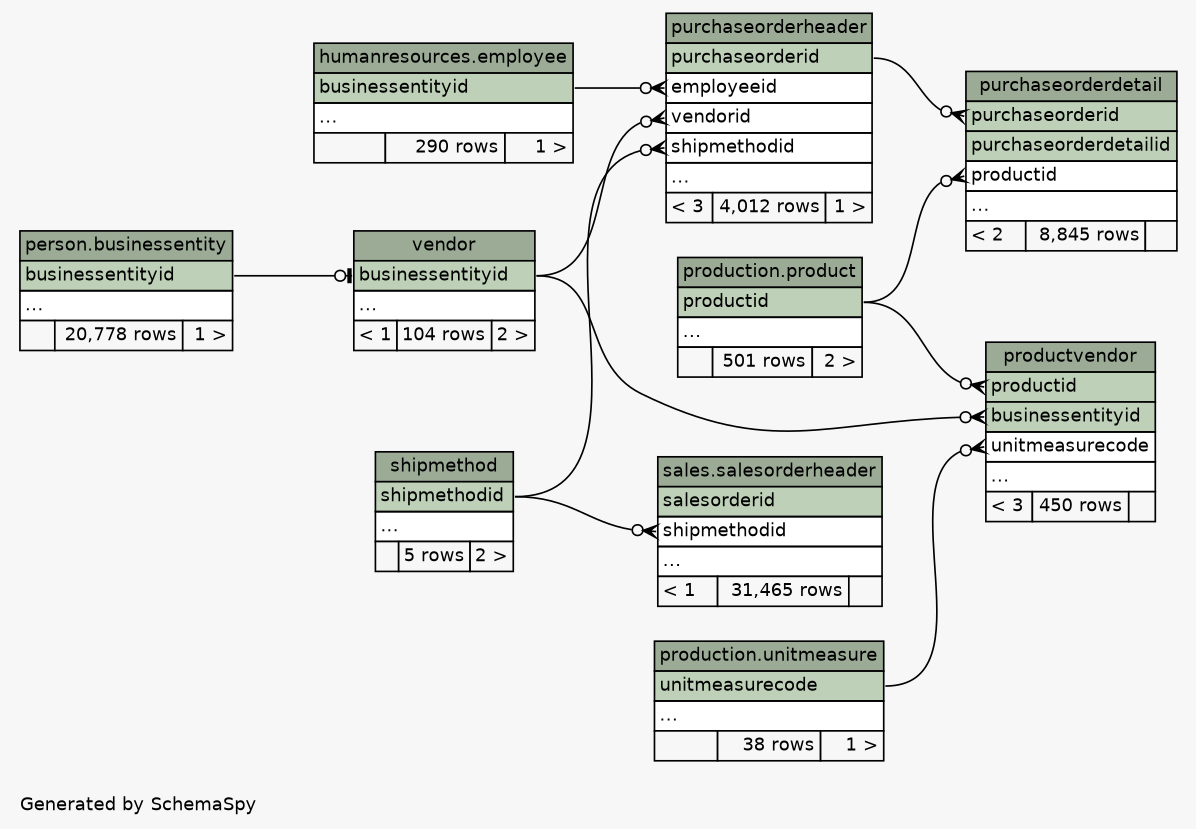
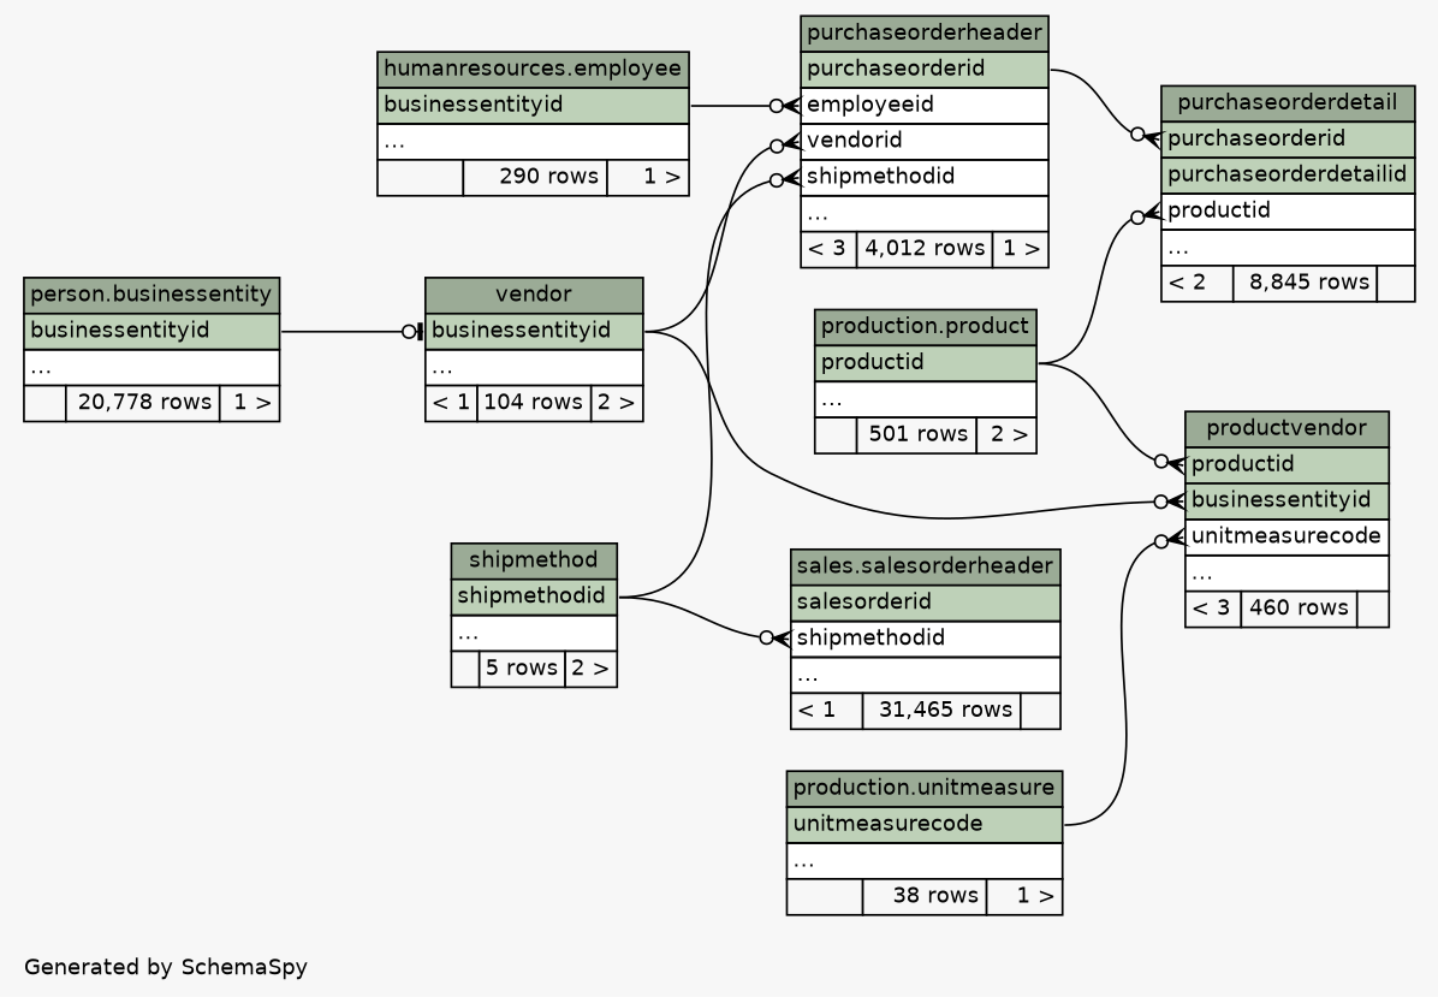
  digraph {
    bgcolor="#f7f7f7"
    fontname=Helvetica
    fontsize=11
    label="\nGenerated by SchemaSpy"
    labeljust=l
    nodesep=0.18
    rankdir=RL
    ranksep=0.46
    node [fontname=Helvetica fontsize=11 shape=plaintext]
    edge [arrowhead=none arrowsize=0.8 arrowtail=crowodot dir=back headport="businessentityid:e" tailport="productid:w"]
    n1 [label=<     <TABLE BORDER="0" CELLBORDER="1" CELLSPACING="0" BGCOLOR="#ffffff">       <TR><TD COLSPAN="3" BGCOLOR="#9bab96" ALIGN="CENTER">person.businessentity</TD></TR>       <TR><TD PORT="businessentityid" COLSPAN="3" BGCOLOR="#bed1b8" ALIGN="LEFT">businessentityid</TD></TR>       <TR><TD PORT="elipses" COLSPAN="3" ALIGN="LEFT">...</TD></TR>       <TR><TD ALIGN="LEFT" BGCOLOR="#f7f7f7">  </TD><TD ALIGN="RIGHT" BGCOLOR="#f7f7f7">20,778 rows</TD><TD ALIGN="RIGHT" BGCOLOR="#f7f7f7">1 &gt;</TD></TR>     </TABLE>>]
    n2 [label=<     <TABLE BORDER="0" CELLBORDER="1" CELLSPACING="0" BGCOLOR="#ffffff">       <TR><TD COLSPAN="3" BGCOLOR="#9bab96" ALIGN="CENTER">humanresources.employee</TD></TR>       <TR><TD PORT="businessentityid" COLSPAN="3" BGCOLOR="#bed1b8" ALIGN="LEFT">businessentityid</TD></TR>       <TR><TD PORT="elipses" COLSPAN="3" ALIGN="LEFT">...</TD></TR>       <TR><TD ALIGN="LEFT" BGCOLOR="#f7f7f7">  </TD><TD ALIGN="RIGHT" BGCOLOR="#f7f7f7">290 rows</TD><TD ALIGN="RIGHT" BGCOLOR="#f7f7f7">1 &gt;</TD></TR>     </TABLE>>]
    n3 [label=<     <TABLE BORDER="0" CELLBORDER="1" CELLSPACING="0" BGCOLOR="#ffffff">       <TR><TD COLSPAN="3" BGCOLOR="#9bab96" ALIGN="CENTER">production.product</TD></TR>       <TR><TD PORT="productid" COLSPAN="3" BGCOLOR="#bed1b8" ALIGN="LEFT">productid</TD></TR>       <TR><TD PORT="elipses" COLSPAN="3" ALIGN="LEFT">...</TD></TR>       <TR><TD ALIGN="LEFT" BGCOLOR="#f7f7f7">  </TD><TD ALIGN="RIGHT" BGCOLOR="#f7f7f7">501 rows</TD><TD ALIGN="RIGHT" BGCOLOR="#f7f7f7">2 &gt;</TD></TR>     </TABLE>>]
-   n4 [label=<     <TABLE BORDER="0" CELLBORDER="1" CELLSPACING="0" BGCOLOR="#ffffff">       <TR><TD COLSPAN="3" BGCOLOR="#9bab96" ALIGN="CENTER">productvendor</TD></TR>       <TR><TD PORT="productid" COLSPAN="3" BGCOLOR="#bed1b8" ALIGN="LEFT">productid</TD></TR>       <TR><TD PORT="businessentityid" COLSPAN="3" BGCOLOR="#bed1b8" ALIGN="LEFT">businessentityid</TD></TR>       <TR><TD PORT="unitmeasurecode" COLSPAN="3" ALIGN="LEFT">unitmeasurecode</TD></TR>       <TR><TD PORT="elipses" COLSPAN="3" ALIGN="LEFT">...</TD></TR>       <TR><TD ALIGN="LEFT" BGCOLOR="#f7f7f7">&lt; 3</TD><TD ALIGN="RIGHT" BGCOLOR="#f7f7f7">450 rows</TD><TD ALIGN="RIGHT" BGCOLOR="#f7f7f7">  </TD></TR>     </TABLE>>]
+   n4 [label=<     <TABLE BORDER="0" CELLBORDER="1" CELLSPACING="0" BGCOLOR="#ffffff">       <TR><TD COLSPAN="3" BGCOLOR="#9bab96" ALIGN="CENTER">productvendor</TD></TR>       <TR><TD PORT="productid" COLSPAN="3" BGCOLOR="#bed1b8" ALIGN="LEFT">productid</TD></TR>       <TR><TD PORT="businessentityid" COLSPAN="3" BGCOLOR="#bed1b8" ALIGN="LEFT">businessentityid</TD></TR>       <TR><TD PORT="unitmeasurecode" COLSPAN="3" ALIGN="LEFT">unitmeasurecode</TD></TR>       <TR><TD PORT="elipses" COLSPAN="3" ALIGN="LEFT">...</TD></TR>       <TR><TD ALIGN="LEFT" BGCOLOR="#f7f7f7">&lt; 3</TD><TD ALIGN="RIGHT" BGCOLOR="#f7f7f7">460 rows</TD><TD ALIGN="RIGHT" BGCOLOR="#f7f7f7">  </TD></TR>     </TABLE>>]
    n5 [label=<     <TABLE BORDER="0" CELLBORDER="1" CELLSPACING="0" BGCOLOR="#ffffff">       <TR><TD COLSPAN="3" BGCOLOR="#9bab96" ALIGN="CENTER">production.unitmeasure</TD></TR>       <TR><TD PORT="unitmeasurecode" COLSPAN="3" BGCOLOR="#bed1b8" ALIGN="LEFT">unitmeasurecode</TD></TR>       <TR><TD PORT="elipses" COLSPAN="3" ALIGN="LEFT">...</TD></TR>       <TR><TD ALIGN="LEFT" BGCOLOR="#f7f7f7">  </TD><TD ALIGN="RIGHT" BGCOLOR="#f7f7f7">38 rows</TD><TD ALIGN="RIGHT" BGCOLOR="#f7f7f7">1 &gt;</TD></TR>     </TABLE>>]
    n6 [label=<     <TABLE BORDER="0" CELLBORDER="1" CELLSPACING="0" BGCOLOR="#ffffff">       <TR><TD COLSPAN="3" BGCOLOR="#9bab96" ALIGN="CENTER">vendor</TD></TR>       <TR><TD PORT="businessentityid" COLSPAN="3" BGCOLOR="#bed1b8" ALIGN="LEFT">businessentityid</TD></TR>       <TR><TD PORT="elipses" COLSPAN="3" ALIGN="LEFT">...</TD></TR>       <TR><TD ALIGN="LEFT" BGCOLOR="#f7f7f7">&lt; 1</TD><TD ALIGN="RIGHT" BGCOLOR="#f7f7f7">104 rows</TD><TD ALIGN="RIGHT" BGCOLOR="#f7f7f7">2 &gt;</TD></TR>     </TABLE>>]
    n7 [label=<     <TABLE BORDER="0" CELLBORDER="1" CELLSPACING="0" BGCOLOR="#ffffff">       <TR><TD COLSPAN="3" BGCOLOR="#9bab96" ALIGN="CENTER">purchaseorderdetail</TD></TR>       <TR><TD PORT="purchaseorderid" COLSPAN="3" BGCOLOR="#bed1b8" ALIGN="LEFT">purchaseorderid</TD></TR>       <TR><TD PORT="purchaseorderdetailid" COLSPAN="3" BGCOLOR="#bed1b8" ALIGN="LEFT">purchaseorderdetailid</TD></TR>       <TR><TD PORT="productid" COLSPAN="3" ALIGN="LEFT">productid</TD></TR>       <TR><TD PORT="elipses" COLSPAN="3" ALIGN="LEFT">...</TD></TR>       <TR><TD ALIGN="LEFT" BGCOLOR="#f7f7f7">&lt; 2</TD><TD ALIGN="RIGHT" BGCOLOR="#f7f7f7">8,845 rows</TD><TD ALIGN="RIGHT" BGCOLOR="#f7f7f7">  </TD></TR>     </TABLE>>]
    n8 [label=<     <TABLE BORDER="0" CELLBORDER="1" CELLSPACING="0" BGCOLOR="#ffffff">       <TR><TD COLSPAN="3" BGCOLOR="#9bab96" ALIGN="CENTER">purchaseorderheader</TD></TR>       <TR><TD PORT="purchaseorderid" COLSPAN="3" BGCOLOR="#bed1b8" ALIGN="LEFT">purchaseorderid</TD></TR>       <TR><TD PORT="employeeid" COLSPAN="3" ALIGN="LEFT">employeeid</TD></TR>       <TR><TD PORT="vendorid" COLSPAN="3" ALIGN="LEFT">vendorid</TD></TR>       <TR><TD PORT="shipmethodid" COLSPAN="3" ALIGN="LEFT">shipmethodid</TD></TR>       <TR><TD PORT="elipses" COLSPAN="3" ALIGN="LEFT">...</TD></TR>       <TR><TD ALIGN="LEFT" BGCOLOR="#f7f7f7">&lt; 3</TD><TD ALIGN="RIGHT" BGCOLOR="#f7f7f7">4,012 rows</TD><TD ALIGN="RIGHT" BGCOLOR="#f7f7f7">1 &gt;</TD></TR>     </TABLE>>]
    n9 [label=<     <TABLE BORDER="0" CELLBORDER="1" CELLSPACING="0" BGCOLOR="#ffffff">       <TR><TD COLSPAN="3" BGCOLOR="#9bab96" ALIGN="CENTER">shipmethod</TD></TR>       <TR><TD PORT="shipmethodid" COLSPAN="3" BGCOLOR="#bed1b8" ALIGN="LEFT">shipmethodid</TD></TR>       <TR><TD PORT="elipses" COLSPAN="3" ALIGN="LEFT">...</TD></TR>       <TR><TD ALIGN="LEFT" BGCOLOR="#f7f7f7">  </TD><TD ALIGN="RIGHT" BGCOLOR="#f7f7f7">5 rows</TD><TD ALIGN="RIGHT" BGCOLOR="#f7f7f7">2 &gt;</TD></TR>     </TABLE>>]
    n10 [label=<     <TABLE BORDER="0" CELLBORDER="1" CELLSPACING="0" BGCOLOR="#ffffff">       <TR><TD COLSPAN="3" BGCOLOR="#9bab96" ALIGN="CENTER">sales.salesorderheader</TD></TR>       <TR><TD PORT="salesorderid" COLSPAN="3" BGCOLOR="#bed1b8" ALIGN="LEFT">salesorderid</TD></TR>       <TR><TD PORT="shipmethodid" COLSPAN="3" ALIGN="LEFT">shipmethodid</TD></TR>       <TR><TD PORT="elipses" COLSPAN="3" ALIGN="LEFT">...</TD></TR>       <TR><TD ALIGN="LEFT" BGCOLOR="#f7f7f7">&lt; 1</TD><TD ALIGN="RIGHT" BGCOLOR="#f7f7f7">31,465 rows</TD><TD ALIGN="RIGHT" BGCOLOR="#f7f7f7">  </TD></TR>     </TABLE>>]
    n4 -> n3 [headport="productid:e"]
    n4 -> n5 [headport="unitmeasurecode:e" tailport="unitmeasurecode:w"]
    n4 -> n6 [tailport="businessentityid:w"]
    n6 -> n1 [arrowtail=teeodot tailport="businessentityid:w"]
    n7 -> n3 [headport="productid:e"]
    n7 -> n8 [headport="purchaseorderid:e" tailport="purchaseorderid:w"]
    n8 -> n2 [tailport="employeeid:w"]
    n8 -> n6 [tailport="vendorid:w"]
    n8 -> n9 [headport="shipmethodid:e" tailport="shipmethodid:w"]
    n10 -> n9 [headport="shipmethodid:e" tailport="shipmethodid:w"]
  }
